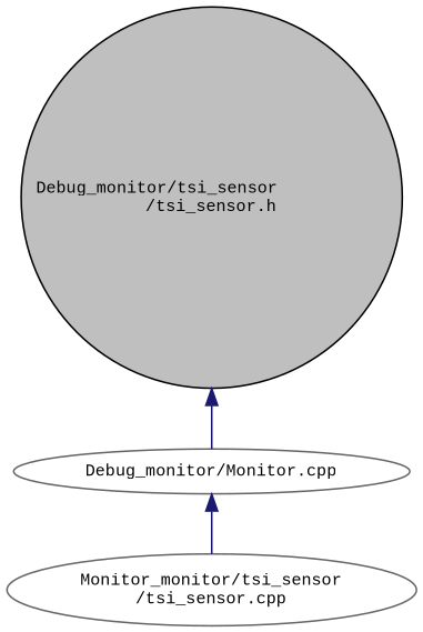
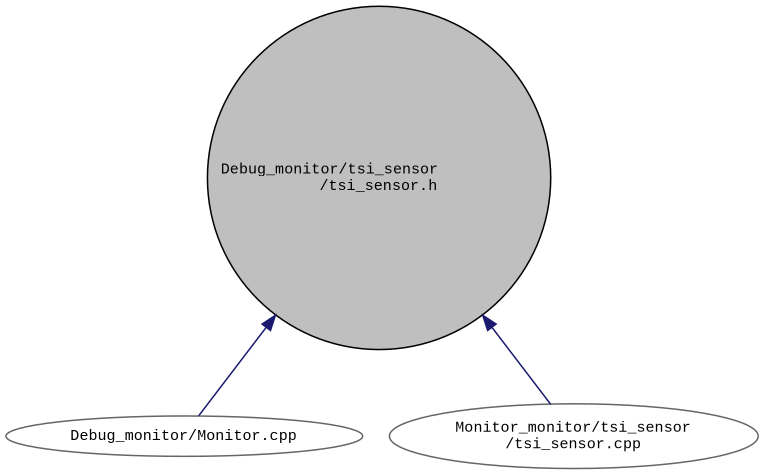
  digraph {
    fontname="Liberation Mono"
    node [color=gray40 fillcolor=white fontname="Liberation Mono" fontsize=10 shape=ellipse style=filled]
    edge [color=midnightblue dir=back fontname="Liberation Mono" fontsize=10 labelfontname=Helvetica labelfontsize=10 style=solid]
    n1 [color=black fillcolor=grey75 fontcolor=black height=0.2 label="Debug_monitor/tsi_sensor\l/tsi_sensor.h" shape=circle width=0.4]
    n2 [height=0.2 label="Debug_monitor/Monitor.cpp" width=0.4]
    n3 [height=0.2 label="Monitor_monitor/tsi_sensor\l/tsi_sensor.cpp" width=0.4]
    n1 -> n2
-   n2 -> n3
+   n1 -> n3
  }
